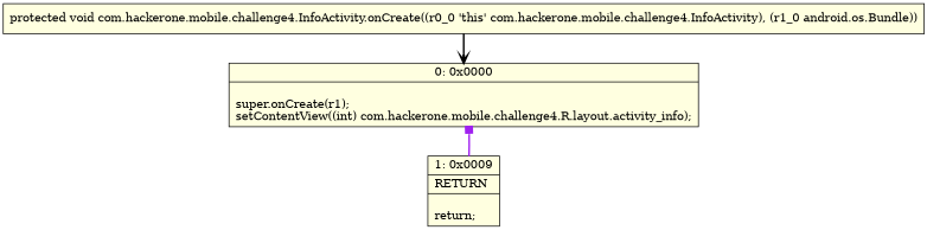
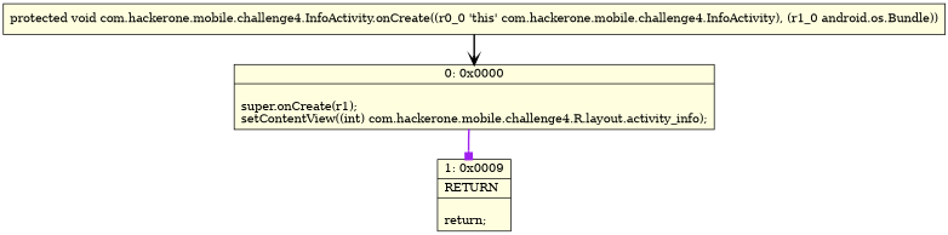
  digraph {
    node [shape=record style=filled fillcolor=lightyellow]
    edge [style=bold]
    n1 [label="{0\:\ 0x0000|\lsuper.onCreate(r1);\lsetContentView((int) com.hackerone.mobile.challenge4.R.layout.activity_info);\l}"]
    n2 [label="{1\:\ 0x0009|RETURN\l|\lreturn;\l}"]
    n3 [label="{protected void com.hackerone.mobile.challenge4.InfoActivity.onCreate((r0_0 'this' com.hackerone.mobile.challenge4.InfoActivity), (r1_0 android.os.Bundle)) }"]
-   n2 -> n1 [color=purple arrowhead=box]
+   n1 -> n2 [color=purple arrowhead=box]
    n3 -> n1 [color=black arrowhead=vee]
  }
